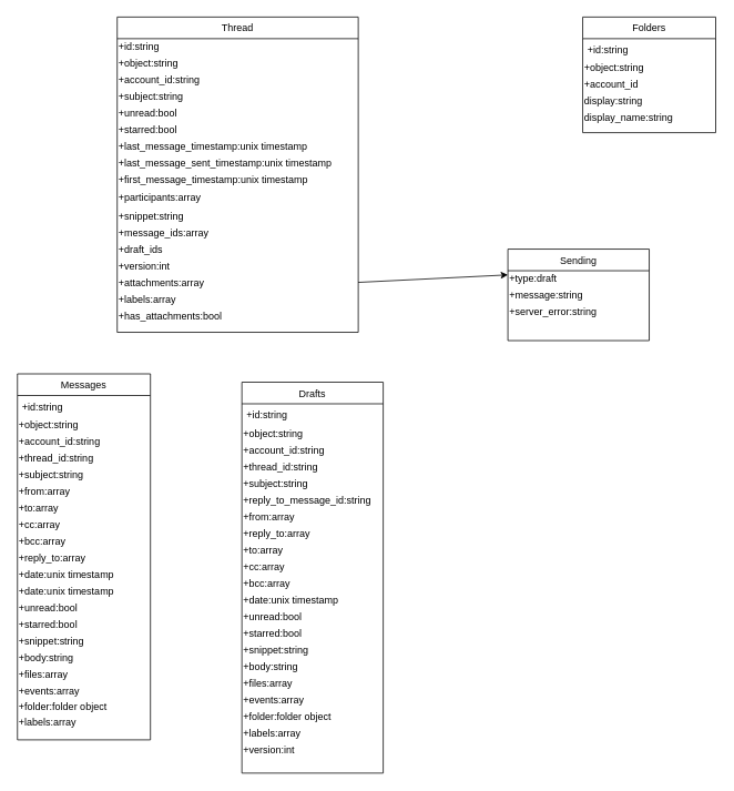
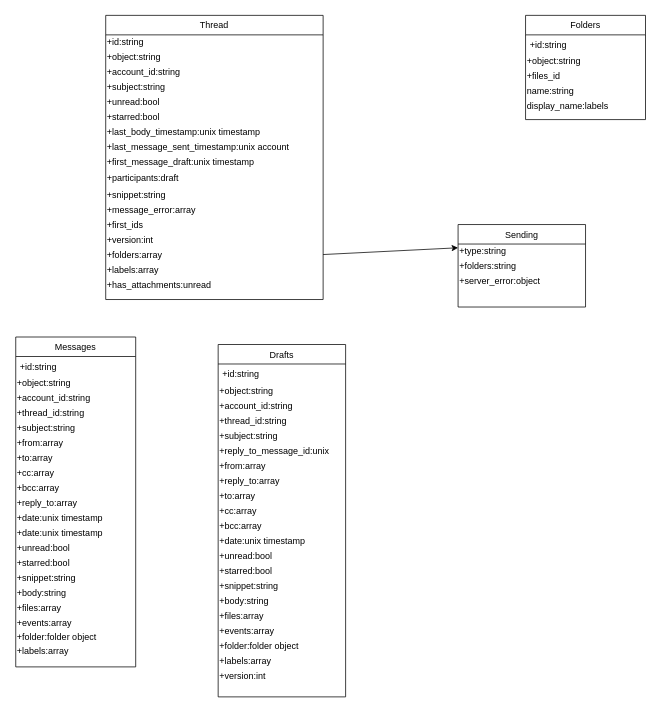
  <mxCell id="0" />
  <mxCell id="1" parent="0" />
  <mxCell id="2" value="Thread" style="swimlane;fontStyle=0;align=center;verticalAlign=top;childLayout=stackLayout;horizontal=1;startSize=26;horizontalStack=0;resizeParent=1;resizeLast=0;collapsible=1;marginBottom=0;rounded=0;shadow=0;strokeWidth=1;" parent="1" vertex="1"><mxGeometry x="140" y="20" width="290" height="379" as="geometry"><mxRectangle x="230" y="140" width="160" height="26" as="alternateBounds" /></mxGeometry></mxCell>
  <mxCell id="3" value="+id:string" style="text;html=1;align=left;verticalAlign=middle;resizable=0;points=[];autosize=1;" vertex="1" parent="2"><mxGeometry y="26" width="290" height="20" as="geometry" /></mxCell>
  <mxCell id="4" value="+object:string" style="text;html=1;strokeColor=none;fillColor=none;align=left;verticalAlign=middle;whiteSpace=wrap;rounded=0;" vertex="1" parent="2"><mxGeometry y="46" width="290" height="20" as="geometry" /></mxCell>
  <mxCell id="5" value="+account_id:string" style="text;html=1;strokeColor=none;fillColor=none;align=left;verticalAlign=middle;whiteSpace=wrap;rounded=0;" vertex="1" parent="2"><mxGeometry y="66" width="290" height="20" as="geometry" /></mxCell>
  <mxCell id="6" value="+subject:string" style="text;html=1;strokeColor=none;fillColor=none;align=left;verticalAlign=middle;whiteSpace=wrap;rounded=0;" vertex="1" parent="2"><mxGeometry y="86" width="290" height="20" as="geometry" /></mxCell>
  <mxCell id="7" value="+unread:bool" style="text;html=1;strokeColor=none;fillColor=none;align=left;verticalAlign=middle;whiteSpace=wrap;rounded=0;" vertex="1" parent="2"><mxGeometry y="106" width="290" height="20" as="geometry" /></mxCell>
  <mxCell id="8" value="+starred:bool" style="text;html=1;strokeColor=none;fillColor=none;align=left;verticalAlign=middle;whiteSpace=wrap;rounded=0;" vertex="1" parent="2"><mxGeometry y="126" width="290" height="20" as="geometry" /></mxCell>
- <mxCell id="9" value="+last_message_timestamp:unix timestamp" style="text;html=1;strokeColor=none;fillColor=none;align=left;verticalAlign=middle;whiteSpace=wrap;rounded=0;" vertex="1" parent="2"><mxGeometry y="146" width="290" height="20" as="geometry" /></mxCell>
- <mxCell id="10" value="+last_message_sent_timestamp:unix timestamp" style="text;html=1;strokeColor=none;fillColor=none;align=left;verticalAlign=middle;whiteSpace=wrap;rounded=0;" vertex="1" parent="2"><mxGeometry y="166" width="290" height="20" as="geometry" /></mxCell>
- <mxCell id="11" value="+first_message_timestamp:unix timestamp" style="text;html=1;strokeColor=none;fillColor=none;align=left;verticalAlign=middle;whiteSpace=wrap;rounded=0;" vertex="1" parent="2"><mxGeometry y="186" width="290" height="20" as="geometry" /></mxCell>
- <mxCell id="12" value="+participants:array" style="text;html=1;strokeColor=none;fillColor=none;align=left;verticalAlign=middle;whiteSpace=wrap;rounded=0;" vertex="1" parent="2"><mxGeometry y="206" width="290" height="24" as="geometry" /></mxCell>
+ <mxCell id="9" value="+last_body_timestamp:unix timestamp" style="text;html=1;strokeColor=none;fillColor=none;align=left;verticalAlign=middle;whiteSpace=wrap;rounded=0;" vertex="1" parent="2"><mxGeometry y="146" width="290" height="20" as="geometry" /></mxCell>
+ <mxCell id="10" value="+last_message_sent_timestamp:unix account" style="text;html=1;strokeColor=none;fillColor=none;align=left;verticalAlign=middle;whiteSpace=wrap;rounded=0;" vertex="1" parent="2"><mxGeometry y="166" width="290" height="20" as="geometry" /></mxCell>
+ <mxCell id="11" value="+first_message_draft:unix timestamp" style="text;html=1;strokeColor=none;fillColor=none;align=left;verticalAlign=middle;whiteSpace=wrap;rounded=0;" vertex="1" parent="2"><mxGeometry y="186" width="290" height="20" as="geometry" /></mxCell>
+ <mxCell id="12" value="+participants:draft" style="text;html=1;strokeColor=none;fillColor=none;align=left;verticalAlign=middle;whiteSpace=wrap;rounded=0;" vertex="1" parent="2"><mxGeometry y="206" width="290" height="24" as="geometry" /></mxCell>
  <mxCell id="13" value="+snippet:string" style="text;html=1;strokeColor=none;fillColor=none;align=left;verticalAlign=middle;whiteSpace=wrap;rounded=0;" vertex="1" parent="2"><mxGeometry y="230" width="290" height="20" as="geometry" /></mxCell>
- <mxCell id="14" value="+message_ids:array" style="text;html=1;strokeColor=none;fillColor=none;align=left;verticalAlign=middle;whiteSpace=wrap;rounded=0;" vertex="1" parent="2"><mxGeometry y="250" width="290" height="20" as="geometry" /></mxCell>
- <mxCell id="15" value="+draft_ids" style="text;html=1;strokeColor=none;fillColor=none;align=left;verticalAlign=middle;whiteSpace=wrap;rounded=0;" vertex="1" parent="2"><mxGeometry y="270" width="290" height="20" as="geometry" /></mxCell>
+ <mxCell id="14" value="+message_error:array" style="text;html=1;strokeColor=none;fillColor=none;align=left;verticalAlign=middle;whiteSpace=wrap;rounded=0;" vertex="1" parent="2"><mxGeometry y="250" width="290" height="20" as="geometry" /></mxCell>
+ <mxCell id="15" value="+first_ids" style="text;html=1;strokeColor=none;fillColor=none;align=left;verticalAlign=middle;whiteSpace=wrap;rounded=0;" vertex="1" parent="2"><mxGeometry y="270" width="290" height="20" as="geometry" /></mxCell>
  <mxCell id="16" value="+version:int" style="text;html=1;strokeColor=none;fillColor=none;align=left;verticalAlign=middle;whiteSpace=wrap;rounded=0;" vertex="1" parent="2"><mxGeometry y="290" width="290" height="20" as="geometry" /></mxCell>
- <mxCell id="17" value="+attachments:array" style="text;html=1;strokeColor=none;fillColor=none;align=left;verticalAlign=middle;whiteSpace=wrap;rounded=0;" vertex="1" parent="2"><mxGeometry y="310" width="290" height="20" as="geometry" /></mxCell>
+ <mxCell id="17" value="+folders:array" style="text;html=1;strokeColor=none;fillColor=none;align=left;verticalAlign=middle;whiteSpace=wrap;rounded=0;" vertex="1" parent="2"><mxGeometry y="310" width="290" height="20" as="geometry" /></mxCell>
  <mxCell id="18" value="+labels:array" style="text;html=1;strokeColor=none;fillColor=none;align=left;verticalAlign=middle;whiteSpace=wrap;rounded=0;" vertex="1" parent="2"><mxGeometry y="330" width="290" height="20" as="geometry" /></mxCell>
- <mxCell id="19" value="+has_attachments:bool" style="text;html=1;strokeColor=none;fillColor=none;align=left;verticalAlign=middle;whiteSpace=wrap;rounded=0;" vertex="1" parent="2"><mxGeometry y="350" width="290" height="20" as="geometry" /></mxCell>
+ <mxCell id="19" value="+has_attachments:unread" style="text;html=1;strokeColor=none;fillColor=none;align=left;verticalAlign=middle;whiteSpace=wrap;rounded=0;" vertex="1" parent="2"><mxGeometry y="350" width="290" height="20" as="geometry" /></mxCell>
  <mxCell id="20" value="Messages" style="swimlane;fontStyle=0;align=center;verticalAlign=top;childLayout=stackLayout;horizontal=1;startSize=26;horizontalStack=0;resizeParent=1;resizeLast=0;collapsible=1;marginBottom=0;rounded=0;shadow=0;strokeWidth=1;" parent="1" vertex="1"><mxGeometry x="20" y="449" width="160" height="440" as="geometry"><mxRectangle x="130" y="380" width="160" height="26" as="alternateBounds" /></mxGeometry></mxCell>
  <mxCell id="21" value="+id:string" style="text;align=left;verticalAlign=top;spacingLeft=4;spacingRight=4;overflow=hidden;rotatable=0;points=[[0,0.5],[1,0.5]];portConstraint=eastwest;" parent="20" vertex="1"><mxGeometry y="26" width="160" height="26" as="geometry" /></mxCell>
  <mxCell id="22" value="&lt;span&gt;+object:string&lt;/span&gt;" style="text;html=1;strokeColor=none;fillColor=none;align=left;verticalAlign=middle;whiteSpace=wrap;rounded=0;" vertex="1" parent="20"><mxGeometry y="52" width="160" height="20" as="geometry" /></mxCell>
  <mxCell id="23" value="&lt;span&gt;+account_id:string&lt;/span&gt;" style="text;html=1;strokeColor=none;fillColor=none;align=left;verticalAlign=middle;whiteSpace=wrap;rounded=0;" vertex="1" parent="20"><mxGeometry y="72" width="160" height="20" as="geometry" /></mxCell>
  <mxCell id="24" value="&lt;span&gt;+thread_id:string&lt;/span&gt;" style="text;html=1;strokeColor=none;fillColor=none;align=left;verticalAlign=middle;whiteSpace=wrap;rounded=0;" vertex="1" parent="20"><mxGeometry y="92" width="160" height="20" as="geometry" /></mxCell>
  <mxCell id="25" value="&lt;span&gt;+subject:string&lt;/span&gt;" style="text;html=1;strokeColor=none;fillColor=none;align=left;verticalAlign=middle;whiteSpace=wrap;rounded=0;" vertex="1" parent="20"><mxGeometry y="112" width="160" height="20" as="geometry" /></mxCell>
  <mxCell id="26" value="+from:array" style="text;html=1;strokeColor=none;fillColor=none;align=left;verticalAlign=middle;whiteSpace=wrap;rounded=0;" vertex="1" parent="20"><mxGeometry y="132" width="160" height="20" as="geometry" /></mxCell>
  <mxCell id="27" value="+to:array" style="text;html=1;strokeColor=none;fillColor=none;align=left;verticalAlign=middle;whiteSpace=wrap;rounded=0;" vertex="1" parent="20"><mxGeometry y="152" width="160" height="20" as="geometry" /></mxCell>
  <mxCell id="28" value="+cc:array" style="text;html=1;strokeColor=none;fillColor=none;align=left;verticalAlign=middle;whiteSpace=wrap;rounded=0;" vertex="1" parent="20"><mxGeometry y="172" width="160" height="20" as="geometry" /></mxCell>
  <mxCell id="29" value="+bcc:array" style="text;html=1;strokeColor=none;fillColor=none;align=left;verticalAlign=middle;whiteSpace=wrap;rounded=0;" vertex="1" parent="20"><mxGeometry y="192" width="160" height="20" as="geometry" /></mxCell>
  <mxCell id="30" value="+reply_to:array" style="text;html=1;strokeColor=none;fillColor=none;align=left;verticalAlign=middle;whiteSpace=wrap;rounded=0;" vertex="1" parent="20"><mxGeometry y="212" width="160" height="20" as="geometry" /></mxCell>
  <mxCell id="31" value="+date:unix timestamp" style="text;html=1;strokeColor=none;fillColor=none;align=left;verticalAlign=middle;whiteSpace=wrap;rounded=0;" vertex="1" parent="20"><mxGeometry y="232" width="160" height="20" as="geometry" /></mxCell>
  <mxCell id="32" value="+date:unix timestamp" style="text;html=1;strokeColor=none;fillColor=none;align=left;verticalAlign=middle;whiteSpace=wrap;rounded=0;" vertex="1" parent="20"><mxGeometry y="252" width="160" height="20" as="geometry" /></mxCell>
  <mxCell id="33" value="+unread:bool" style="text;html=1;strokeColor=none;fillColor=none;align=left;verticalAlign=middle;whiteSpace=wrap;rounded=0;" vertex="1" parent="20"><mxGeometry y="272" width="160" height="20" as="geometry" /></mxCell>
  <mxCell id="34" value="+starred:bool" style="text;html=1;strokeColor=none;fillColor=none;align=left;verticalAlign=middle;whiteSpace=wrap;rounded=0;" vertex="1" parent="20"><mxGeometry y="292" width="160" height="20" as="geometry" /></mxCell>
  <mxCell id="35" value="+snippet:string" style="text;html=1;strokeColor=none;fillColor=none;align=left;verticalAlign=middle;whiteSpace=wrap;rounded=0;" vertex="1" parent="20"><mxGeometry y="312" width="160" height="20" as="geometry" /></mxCell>
  <mxCell id="36" value="+body:string" style="text;html=1;strokeColor=none;fillColor=none;align=left;verticalAlign=middle;whiteSpace=wrap;rounded=0;" vertex="1" parent="20"><mxGeometry y="332" width="160" height="20" as="geometry" /></mxCell>
  <mxCell id="37" value="+files:array" style="text;html=1;strokeColor=none;fillColor=none;align=left;verticalAlign=middle;whiteSpace=wrap;rounded=0;" vertex="1" parent="20"><mxGeometry y="352" width="160" height="20" as="geometry" /></mxCell>
  <mxCell id="38" value="+events:array" style="text;html=1;strokeColor=none;fillColor=none;align=left;verticalAlign=middle;whiteSpace=wrap;rounded=0;" vertex="1" parent="20"><mxGeometry y="372" width="160" height="20" as="geometry" /></mxCell>
  <mxCell id="39" value="+folder:folder object" style="text;html=1;strokeColor=none;fillColor=none;align=left;verticalAlign=middle;whiteSpace=wrap;rounded=0;" vertex="1" parent="20"><mxGeometry y="392" width="160" height="18" as="geometry" /></mxCell>
  <mxCell id="40" value="+labels:array" style="text;html=1;strokeColor=none;fillColor=none;align=left;verticalAlign=middle;whiteSpace=wrap;rounded=0;" vertex="1" parent="20"><mxGeometry y="410" width="160" height="18" as="geometry" /></mxCell>
  <mxCell id="41" value="Drafts" style="swimlane;fontStyle=0;align=center;verticalAlign=top;childLayout=stackLayout;horizontal=1;startSize=26;horizontalStack=0;resizeParent=1;resizeLast=0;collapsible=1;marginBottom=0;rounded=0;shadow=0;strokeWidth=1;" parent="1" vertex="1"><mxGeometry x="290" y="459" width="170" height="470" as="geometry"><mxRectangle x="340" y="380" width="170" height="26" as="alternateBounds" /></mxGeometry></mxCell>
  <mxCell id="42" value="+id:string" style="text;align=left;verticalAlign=top;spacingLeft=4;spacingRight=4;overflow=hidden;rotatable=0;points=[[0,0.5],[1,0.5]];portConstraint=eastwest;" parent="41" vertex="1"><mxGeometry y="26" width="170" height="26" as="geometry" /></mxCell>
  <mxCell id="43" value="&lt;span&gt;+object:string&lt;/span&gt;" style="text;html=1;strokeColor=none;fillColor=none;align=left;verticalAlign=middle;whiteSpace=wrap;rounded=0;" vertex="1" parent="41"><mxGeometry y="52" width="170" height="20" as="geometry" /></mxCell>
  <mxCell id="44" value="+account_id:string" style="text;html=1;strokeColor=none;fillColor=none;align=left;verticalAlign=middle;whiteSpace=wrap;rounded=0;" vertex="1" parent="41"><mxGeometry y="72" width="170" height="20" as="geometry" /></mxCell>
  <mxCell id="45" value="+thread_id:string" style="text;html=1;strokeColor=none;fillColor=none;align=left;verticalAlign=middle;whiteSpace=wrap;rounded=0;" vertex="1" parent="41"><mxGeometry y="92" width="170" height="20" as="geometry" /></mxCell>
  <mxCell id="46" value="+subject:string" style="text;html=1;strokeColor=none;fillColor=none;align=left;verticalAlign=middle;whiteSpace=wrap;rounded=0;" vertex="1" parent="41"><mxGeometry y="112" width="170" height="20" as="geometry" /></mxCell>
- <mxCell id="47" value="+reply_to_message_id:string" style="text;html=1;strokeColor=none;fillColor=none;align=left;verticalAlign=middle;whiteSpace=wrap;rounded=0;" vertex="1" parent="41"><mxGeometry y="132" width="170" height="20" as="geometry" /></mxCell>
+ <mxCell id="47" value="+reply_to_message_id:unix" style="text;html=1;strokeColor=none;fillColor=none;align=left;verticalAlign=middle;whiteSpace=wrap;rounded=0;" vertex="1" parent="41"><mxGeometry y="132" width="170" height="20" as="geometry" /></mxCell>
  <mxCell id="48" value="+from:array" style="text;html=1;strokeColor=none;fillColor=none;align=left;verticalAlign=middle;whiteSpace=wrap;rounded=0;" vertex="1" parent="41"><mxGeometry y="152" width="170" height="20" as="geometry" /></mxCell>
  <mxCell id="49" value="+reply_to:array" style="text;html=1;strokeColor=none;fillColor=none;align=left;verticalAlign=middle;whiteSpace=wrap;rounded=0;" vertex="1" parent="41"><mxGeometry y="172" width="170" height="20" as="geometry" /></mxCell>
  <mxCell id="50" value="+to:array" style="text;html=1;strokeColor=none;fillColor=none;align=left;verticalAlign=middle;whiteSpace=wrap;rounded=0;" vertex="1" parent="41"><mxGeometry y="192" width="170" height="20" as="geometry" /></mxCell>
  <mxCell id="51" value="+cc:array" style="text;html=1;strokeColor=none;fillColor=none;align=left;verticalAlign=middle;whiteSpace=wrap;rounded=0;" vertex="1" parent="41"><mxGeometry y="212" width="170" height="20" as="geometry" /></mxCell>
  <mxCell id="52" value="+bcc:array" style="text;html=1;strokeColor=none;fillColor=none;align=left;verticalAlign=middle;whiteSpace=wrap;rounded=0;" vertex="1" parent="41"><mxGeometry y="232" width="170" height="20" as="geometry" /></mxCell>
  <mxCell id="53" value="+date:unix timestamp" style="text;html=1;strokeColor=none;fillColor=none;align=left;verticalAlign=middle;whiteSpace=wrap;rounded=0;" vertex="1" parent="41"><mxGeometry y="252" width="170" height="20" as="geometry" /></mxCell>
  <mxCell id="54" value="+unread:bool" style="text;html=1;strokeColor=none;fillColor=none;align=left;verticalAlign=middle;whiteSpace=wrap;rounded=0;" vertex="1" parent="41"><mxGeometry y="272" width="170" height="20" as="geometry" /></mxCell>
  <mxCell id="55" value="+starred:bool" style="text;html=1;strokeColor=none;fillColor=none;align=left;verticalAlign=middle;whiteSpace=wrap;rounded=0;" vertex="1" parent="41"><mxGeometry y="292" width="170" height="20" as="geometry" /></mxCell>
  <mxCell id="56" value="+snippet:string" style="text;html=1;strokeColor=none;fillColor=none;align=left;verticalAlign=middle;whiteSpace=wrap;rounded=0;" vertex="1" parent="41"><mxGeometry y="312" width="170" height="20" as="geometry" /></mxCell>
  <mxCell id="57" value="+body:string" style="text;html=1;strokeColor=none;fillColor=none;align=left;verticalAlign=middle;whiteSpace=wrap;rounded=0;" vertex="1" parent="41"><mxGeometry y="332" width="170" height="20" as="geometry" /></mxCell>
  <mxCell id="58" value="+files:array" style="text;html=1;strokeColor=none;fillColor=none;align=left;verticalAlign=middle;whiteSpace=wrap;rounded=0;" vertex="1" parent="41"><mxGeometry y="352" width="170" height="20" as="geometry" /></mxCell>
  <mxCell id="59" value="+events:array" style="text;html=1;strokeColor=none;fillColor=none;align=left;verticalAlign=middle;whiteSpace=wrap;rounded=0;" vertex="1" parent="41"><mxGeometry y="372" width="170" height="20" as="geometry" /></mxCell>
  <mxCell id="60" value="+folder:folder object" style="text;html=1;strokeColor=none;fillColor=none;align=left;verticalAlign=middle;whiteSpace=wrap;rounded=0;" vertex="1" parent="41"><mxGeometry y="392" width="170" height="20" as="geometry" /></mxCell>
  <mxCell id="61" value="+labels:array" style="text;html=1;strokeColor=none;fillColor=none;align=left;verticalAlign=middle;whiteSpace=wrap;rounded=0;" vertex="1" parent="41"><mxGeometry y="412" width="170" height="20" as="geometry" /></mxCell>
  <mxCell id="62" value="+version:int" style="text;html=1;strokeColor=none;fillColor=none;align=left;verticalAlign=middle;whiteSpace=wrap;rounded=0;" vertex="1" parent="41"><mxGeometry y="432" width="170" height="20" as="geometry" /></mxCell>
  <mxCell id="63" value="Folders" style="swimlane;fontStyle=0;align=center;verticalAlign=top;childLayout=stackLayout;horizontal=1;startSize=26;horizontalStack=0;resizeParent=1;resizeLast=0;collapsible=1;marginBottom=0;rounded=0;shadow=0;strokeWidth=1;" parent="1" vertex="1"><mxGeometry x="700" y="20" width="160" height="139" as="geometry"><mxRectangle x="550" y="140" width="160" height="26" as="alternateBounds" /></mxGeometry></mxCell>
  <mxCell id="64" value="+id:string" style="text;align=left;verticalAlign=top;spacingLeft=4;spacingRight=4;overflow=hidden;rotatable=0;points=[[0,0.5],[1,0.5]];portConstraint=eastwest;" parent="63" vertex="1"><mxGeometry y="26" width="160" height="26" as="geometry" /></mxCell>
  <mxCell id="65" value="+object:string" style="text;html=1;strokeColor=none;fillColor=none;align=left;verticalAlign=middle;whiteSpace=wrap;rounded=0;" vertex="1" parent="63"><mxGeometry y="52" width="160" height="20" as="geometry" /></mxCell>
- <mxCell id="66" value="+account_id" style="text;html=1;strokeColor=none;fillColor=none;align=left;verticalAlign=middle;whiteSpace=wrap;rounded=0;" vertex="1" parent="63"><mxGeometry y="72" width="160" height="20" as="geometry" /></mxCell>
- <mxCell id="67" value="display:string" style="text;html=1;strokeColor=none;fillColor=none;align=left;verticalAlign=middle;whiteSpace=wrap;rounded=0;" vertex="1" parent="63"><mxGeometry y="92" width="160" height="20" as="geometry" /></mxCell>
- <mxCell id="68" value="display_name:string" style="text;html=1;strokeColor=none;fillColor=none;align=left;verticalAlign=middle;whiteSpace=wrap;rounded=0;" vertex="1" parent="63"><mxGeometry y="112" width="160" height="20" as="geometry" /></mxCell>
+ <mxCell id="66" value="+files_id" style="text;html=1;strokeColor=none;fillColor=none;align=left;verticalAlign=middle;whiteSpace=wrap;rounded=0;" vertex="1" parent="63"><mxGeometry y="72" width="160" height="20" as="geometry" /></mxCell>
+ <mxCell id="67" value="name:string" style="text;html=1;strokeColor=none;fillColor=none;align=left;verticalAlign=middle;whiteSpace=wrap;rounded=0;" vertex="1" parent="63"><mxGeometry y="92" width="160" height="20" as="geometry" /></mxCell>
+ <mxCell id="68" value="display_name:labels" style="text;html=1;strokeColor=none;fillColor=none;align=left;verticalAlign=middle;whiteSpace=wrap;rounded=0;" vertex="1" parent="63"><mxGeometry y="112" width="160" height="20" as="geometry" /></mxCell>
  <mxCell id="69" value="Sending" style="swimlane;fontStyle=0;align=center;verticalAlign=top;childLayout=stackLayout;horizontal=1;startSize=26;horizontalStack=0;resizeParent=1;resizeLast=0;collapsible=1;marginBottom=0;rounded=0;shadow=0;strokeWidth=1;" vertex="1" parent="1"><mxGeometry x="610" y="299" width="170" height="110" as="geometry"><mxRectangle x="340" y="380" width="170" height="26" as="alternateBounds" /></mxGeometry></mxCell>
- <mxCell id="70" value="+type:draft" style="text;html=1;strokeColor=none;fillColor=none;align=left;verticalAlign=middle;whiteSpace=wrap;rounded=0;" vertex="1" parent="69"><mxGeometry y="26" width="170" height="20" as="geometry" /></mxCell>
- <mxCell id="71" value="+message:string" style="text;html=1;strokeColor=none;fillColor=none;align=left;verticalAlign=middle;whiteSpace=wrap;rounded=0;" vertex="1" parent="69"><mxGeometry y="46" width="170" height="20" as="geometry" /></mxCell>
- <mxCell id="72" value="+server_error:string" style="text;html=1;strokeColor=none;fillColor=none;align=left;verticalAlign=middle;whiteSpace=wrap;rounded=0;" vertex="1" parent="69"><mxGeometry y="66" width="170" height="20" as="geometry" /></mxCell>
+ <mxCell id="70" value="+type:string" style="text;html=1;strokeColor=none;fillColor=none;align=left;verticalAlign=middle;whiteSpace=wrap;rounded=0;" vertex="1" parent="69"><mxGeometry y="26" width="170" height="20" as="geometry" /></mxCell>
+ <mxCell id="71" value="+folders:string" style="text;html=1;strokeColor=none;fillColor=none;align=left;verticalAlign=middle;whiteSpace=wrap;rounded=0;" vertex="1" parent="69"><mxGeometry y="46" width="170" height="20" as="geometry" /></mxCell>
+ <mxCell id="72" value="+server_error:object" style="text;html=1;strokeColor=none;fillColor=none;align=left;verticalAlign=middle;whiteSpace=wrap;rounded=0;" vertex="1" parent="69"><mxGeometry y="66" width="170" height="20" as="geometry" /></mxCell>
  <mxCell id="73" value="" style="endArrow=classic;html=1;entryX=0;entryY=0.25;entryDx=0;entryDy=0;" edge="1" parent="1"><mxGeometry width="50" height="50" relative="1" as="geometry"><mxPoint x="430" y="339" as="sourcePoint" /><mxPoint x="610" y="330" as="targetPoint" /></mxGeometry></mxCell>
